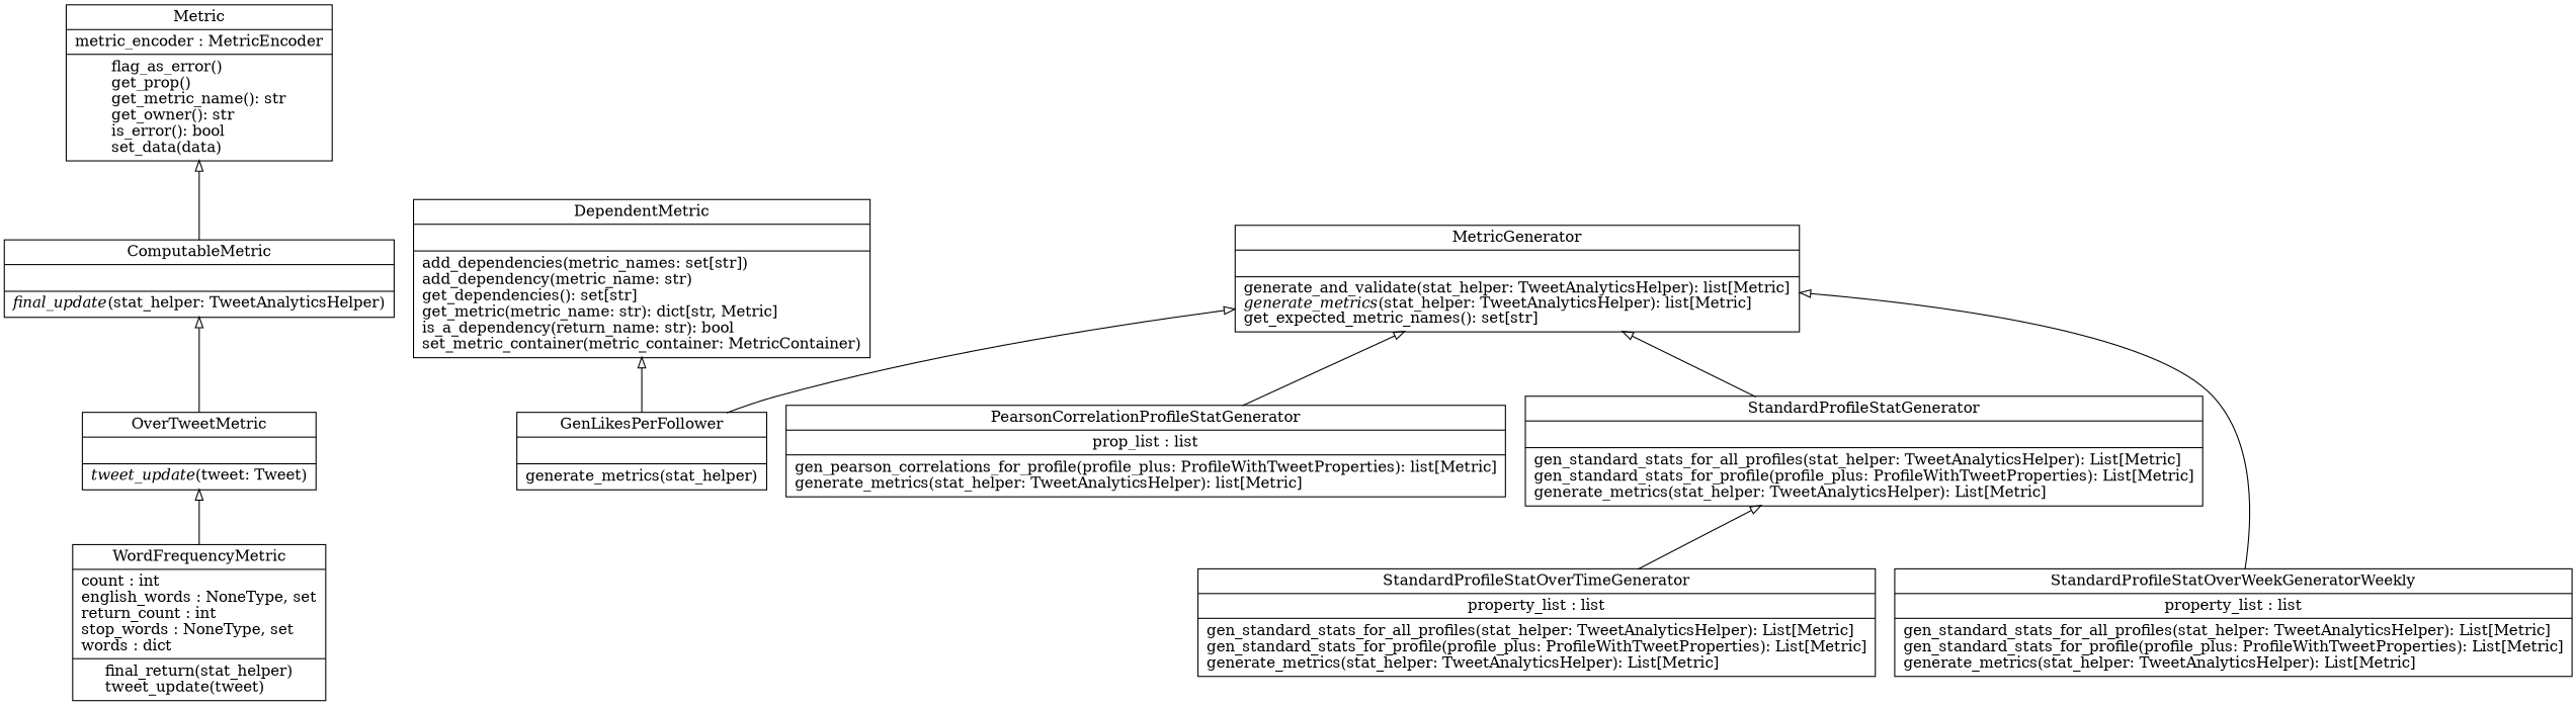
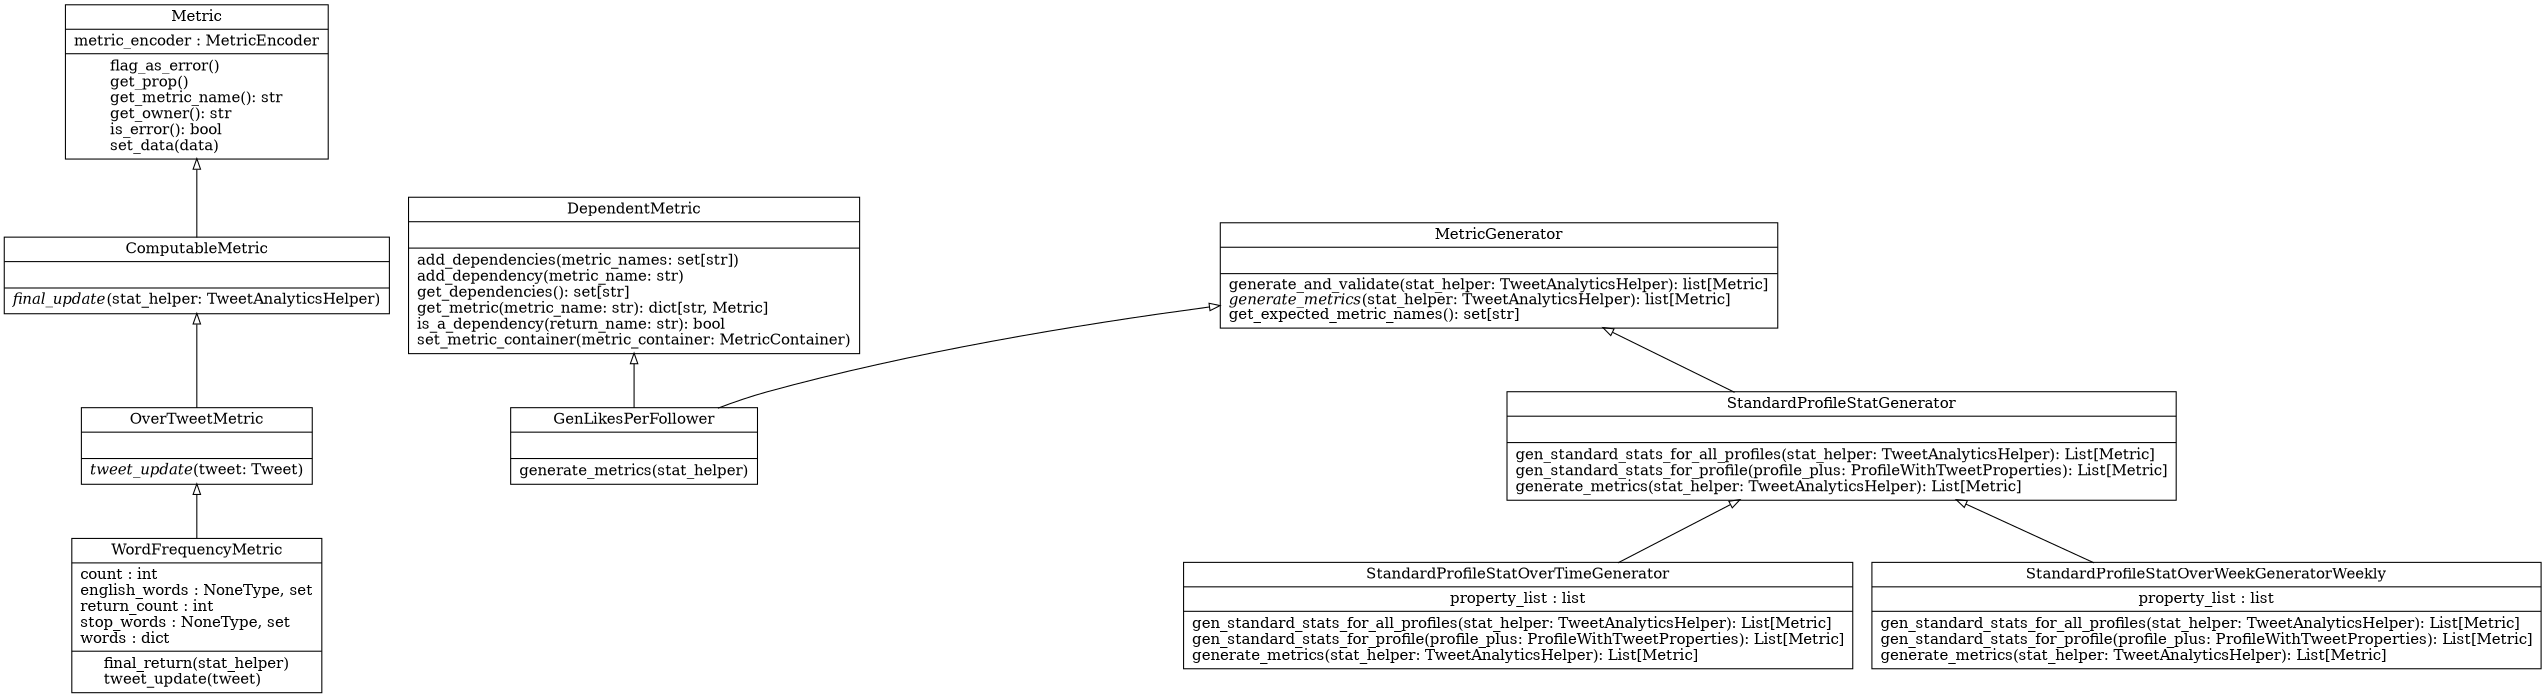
  digraph {
    rankdir=BT
    node [color=black fontcolor=black shape=record style=solid]
    edge [arrowhead=empty arrowtail=none]
    n1 [label=<{ComputableMetric|<br ALIGN="LEFT"/>|<I>final_update</I>(stat_helper: TweetAnalyticsHelper)<br ALIGN="LEFT"/>}>]
    n2 [label=<{Metric|metric_encoder : MetricEncoder<br ALIGN="LEFT"/>|flag_as_error()<br ALIGN="LEFT"/>get_prop()<br ALIGN="LEFT"/>get_metric_name(): str<br ALIGN="LEFT"/>get_owner(): str<br ALIGN="LEFT"/>is_error(): bool<br ALIGN="LEFT"/>set_data(data)<br ALIGN="LEFT"/>}>]
    n3 [label=<{DependentMetric|<br ALIGN="LEFT"/>|add_dependencies(metric_names: set[str])<br ALIGN="LEFT"/>add_dependency(metric_name: str)<br ALIGN="LEFT"/>get_dependencies(): set[str]<br ALIGN="LEFT"/>get_metric(metric_name: str): dict[str, Metric]<br ALIGN="LEFT"/>is_a_dependency(return_name: str): bool<br ALIGN="LEFT"/>set_metric_container(metric_container: MetricContainer)<br ALIGN="LEFT"/>}>]
    n4 [label=<{GenLikesPerFollower|<br ALIGN="LEFT"/>|generate_metrics(stat_helper)<br ALIGN="LEFT"/>}>]
    n5 [label=<{MetricGenerator|<br ALIGN="LEFT"/>|generate_and_validate(stat_helper: TweetAnalyticsHelper): list[Metric]<br ALIGN="LEFT"/><I>generate_metrics</I>(stat_helper: TweetAnalyticsHelper): list[Metric]<br ALIGN="LEFT"/>get_expected_metric_names(): set[str]<br ALIGN="LEFT"/>}>]
    n6 [label=<{OverTweetMetric|<br ALIGN="LEFT"/>|<I>tweet_update</I>(tweet: Tweet)<br ALIGN="LEFT"/>}>]
-   n7 [label=<{PearsonCorrelationProfileStatGenerator|prop_list : list<br ALIGN="LEFT"/>|gen_pearson_correlations_for_profile(profile_plus: ProfileWithTweetProperties): list[Metric]<br ALIGN="LEFT"/>generate_metrics(stat_helper: TweetAnalyticsHelper): list[Metric]<br ALIGN="LEFT"/>}>]
    n8 [label=<{StandardProfileStatGenerator|<br ALIGN="LEFT"/>|gen_standard_stats_for_all_profiles(stat_helper: TweetAnalyticsHelper): List[Metric]<br ALIGN="LEFT"/>gen_standard_stats_for_profile(profile_plus: ProfileWithTweetProperties): List[Metric]<br ALIGN="LEFT"/>generate_metrics(stat_helper: TweetAnalyticsHelper): List[Metric]<br ALIGN="LEFT"/>}>]
    n9 [label=<{StandardProfileStatOverTimeGenerator|property_list : list<br ALIGN="LEFT"/>|gen_standard_stats_for_all_profiles(stat_helper: TweetAnalyticsHelper): List[Metric]<br ALIGN="LEFT"/>gen_standard_stats_for_profile(profile_plus: ProfileWithTweetProperties): List[Metric]<br ALIGN="LEFT"/>generate_metrics(stat_helper: TweetAnalyticsHelper): List[Metric]<br ALIGN="LEFT"/>}>]
    n10 [label=<{StandardProfileStatOverWeekGeneratorWeekly|property_list : list<br ALIGN="LEFT"/>|gen_standard_stats_for_all_profiles(stat_helper: TweetAnalyticsHelper): List[Metric]<br ALIGN="LEFT"/>gen_standard_stats_for_profile(profile_plus: ProfileWithTweetProperties): List[Metric]<br ALIGN="LEFT"/>generate_metrics(stat_helper: TweetAnalyticsHelper): List[Metric]<br ALIGN="LEFT"/>}>]
    n11 [label=<{WordFrequencyMetric|count : int<br ALIGN="LEFT"/>english_words : NoneType, set<br ALIGN="LEFT"/>return_count : int<br ALIGN="LEFT"/>stop_words : NoneType, set<br ALIGN="LEFT"/>words : dict<br ALIGN="LEFT"/>|final_return(stat_helper)<br ALIGN="LEFT"/>tweet_update(tweet)<br ALIGN="LEFT"/>}>]
    n1 -> n2
    n4 -> n3
    n4 -> n5
    n6 -> n1
-   n7 -> n5
    n8 -> n5
    n9 -> n8
-   n10 -> n5
+   n10 -> n8
    n11 -> n6
  }
